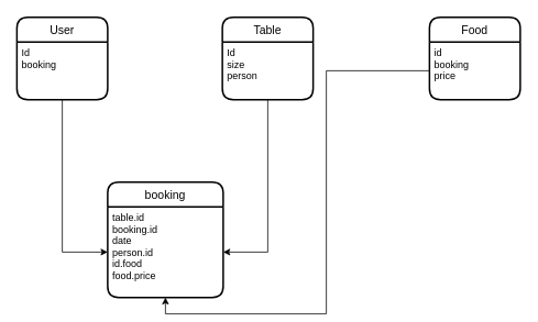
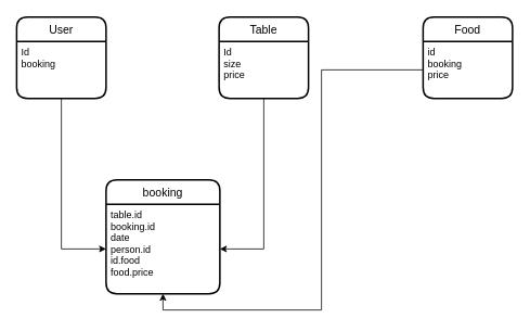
  <mxCell id="0" />
  <mxCell id="1" parent="0" />
  <mxCell id="2" style="edgeStyle=orthogonalEdgeStyle;rounded=0;orthogonalLoop=1;jettySize=auto;html=1;entryX=0;entryY=0.5;entryDx=0;entryDy=0;" edge="1" parent="1" source="3" target="10"><mxGeometry relative="1" as="geometry"><mxPoint x="75" y="290" as="targetPoint" /></mxGeometry></mxCell>
  <mxCell id="3" value="User" style="swimlane;childLayout=stackLayout;horizontal=1;startSize=30;horizontalStack=0;rounded=1;fontSize=14;fontStyle=0;strokeWidth=2;resizeParent=0;resizeLast=1;shadow=0;dashed=0;align=center;" vertex="1" parent="1"><mxGeometry x="20" y="20" width="110" height="100" as="geometry" /></mxCell>
  <mxCell id="4" value="Id&#10;booking" style="align=left;strokeColor=none;fillColor=none;spacingLeft=4;fontSize=12;verticalAlign=top;resizable=0;rotatable=0;part=1;" vertex="1" parent="3"><mxGeometry y="30" width="110" height="70" as="geometry" /></mxCell>
  <mxCell id="5" value="Table" style="swimlane;childLayout=stackLayout;horizontal=1;startSize=30;horizontalStack=0;rounded=1;fontSize=14;fontStyle=0;strokeWidth=2;resizeParent=0;resizeLast=1;shadow=0;dashed=0;align=center;" vertex="1" parent="1"><mxGeometry x="269" y="20" width="110" height="100" as="geometry" /></mxCell>
- <mxCell id="6" value="Id&#10;size&#10;person" style="align=left;strokeColor=none;fillColor=none;spacingLeft=4;fontSize=12;verticalAlign=top;resizable=0;rotatable=0;part=1;" vertex="1" parent="5"><mxGeometry y="30" width="110" height="70" as="geometry" /></mxCell>
+ <mxCell id="6" value="Id&#10;size&#10;price" style="align=left;strokeColor=none;fillColor=none;spacingLeft=4;fontSize=12;verticalAlign=top;resizable=0;rotatable=0;part=1;" vertex="1" parent="5"><mxGeometry y="30" width="110" height="70" as="geometry" /></mxCell>
  <mxCell id="7" value="Food" style="swimlane;childLayout=stackLayout;horizontal=1;startSize=30;horizontalStack=0;rounded=1;fontSize=14;fontStyle=0;strokeWidth=2;resizeParent=0;resizeLast=1;shadow=0;dashed=0;align=center;" vertex="1" parent="1"><mxGeometry x="520" y="20" width="110" height="100" as="geometry" /></mxCell>
  <mxCell id="8" value="id&#10;booking&#10;price&#10;" style="align=left;strokeColor=none;fillColor=none;spacingLeft=4;fontSize=12;verticalAlign=top;resizable=0;rotatable=0;part=1;" vertex="1" parent="7"><mxGeometry y="30" width="110" height="70" as="geometry" /></mxCell>
  <mxCell id="9" value="booking" style="swimlane;childLayout=stackLayout;horizontal=1;startSize=30;horizontalStack=0;rounded=1;fontSize=14;fontStyle=0;strokeWidth=2;resizeParent=0;resizeLast=1;shadow=0;dashed=0;align=center;" vertex="1" parent="1"><mxGeometry x="130" y="220" width="140" height="140" as="geometry" /></mxCell>
  <mxCell id="10" value="table.id&#10;booking.id&#10;date&#10;person.id&#10;id.food&#10;food.price&#10;" style="align=left;strokeColor=none;fillColor=none;spacingLeft=4;fontSize=12;verticalAlign=top;resizable=0;rotatable=0;part=1;" vertex="1" parent="9"><mxGeometry y="30" width="140" height="110" as="geometry" /></mxCell>
  <mxCell id="11" style="edgeStyle=orthogonalEdgeStyle;rounded=0;orthogonalLoop=1;jettySize=auto;html=1;entryX=1;entryY=0.5;entryDx=0;entryDy=0;" edge="1" parent="1" source="6" target="10"><mxGeometry relative="1" as="geometry" /></mxCell>
  <mxCell id="12" style="edgeStyle=orthogonalEdgeStyle;rounded=0;orthogonalLoop=1;jettySize=auto;html=1;entryX=0.5;entryY=1;entryDx=0;entryDy=0;" edge="1" parent="1" source="8" target="10"><mxGeometry relative="1" as="geometry" /></mxCell>
